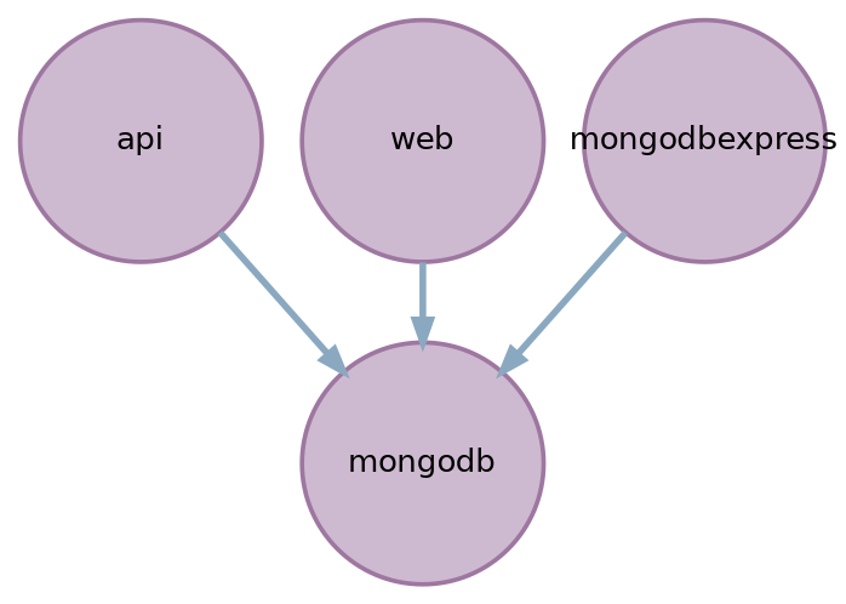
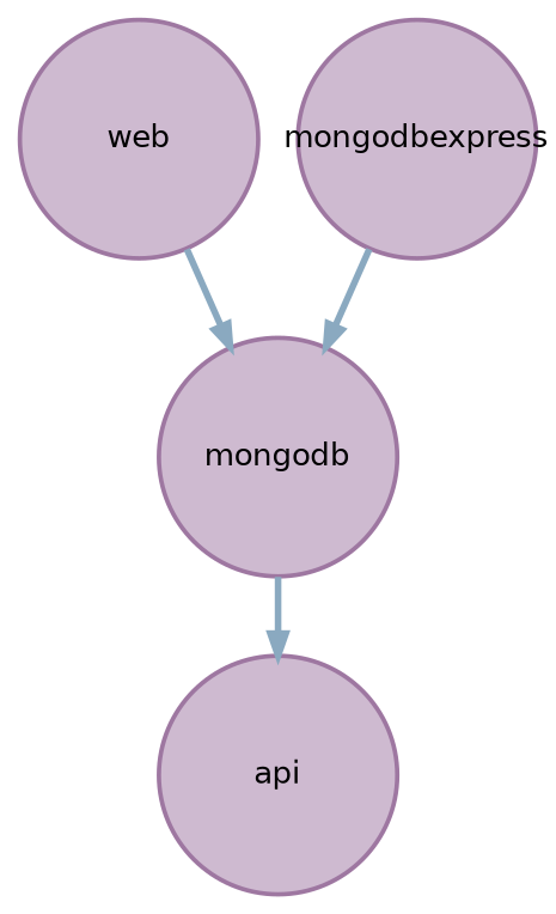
  digraph {
    node [color="#9e77a1" fillcolor="#9e77a180" fixedsize=true fontname=helvetica penwidth=2 shape=circle style=filled]
    edge [color="#8aa9c0" penwidth=3]
    api [width=1.50]
    mongodb [width=1.50]
    web [width=1.50]
    mongodbexpress [width=1.50]
-   api -> mongodb
+   mongodb -> api
    web -> mongodb
    mongodbexpress -> mongodb
  }
